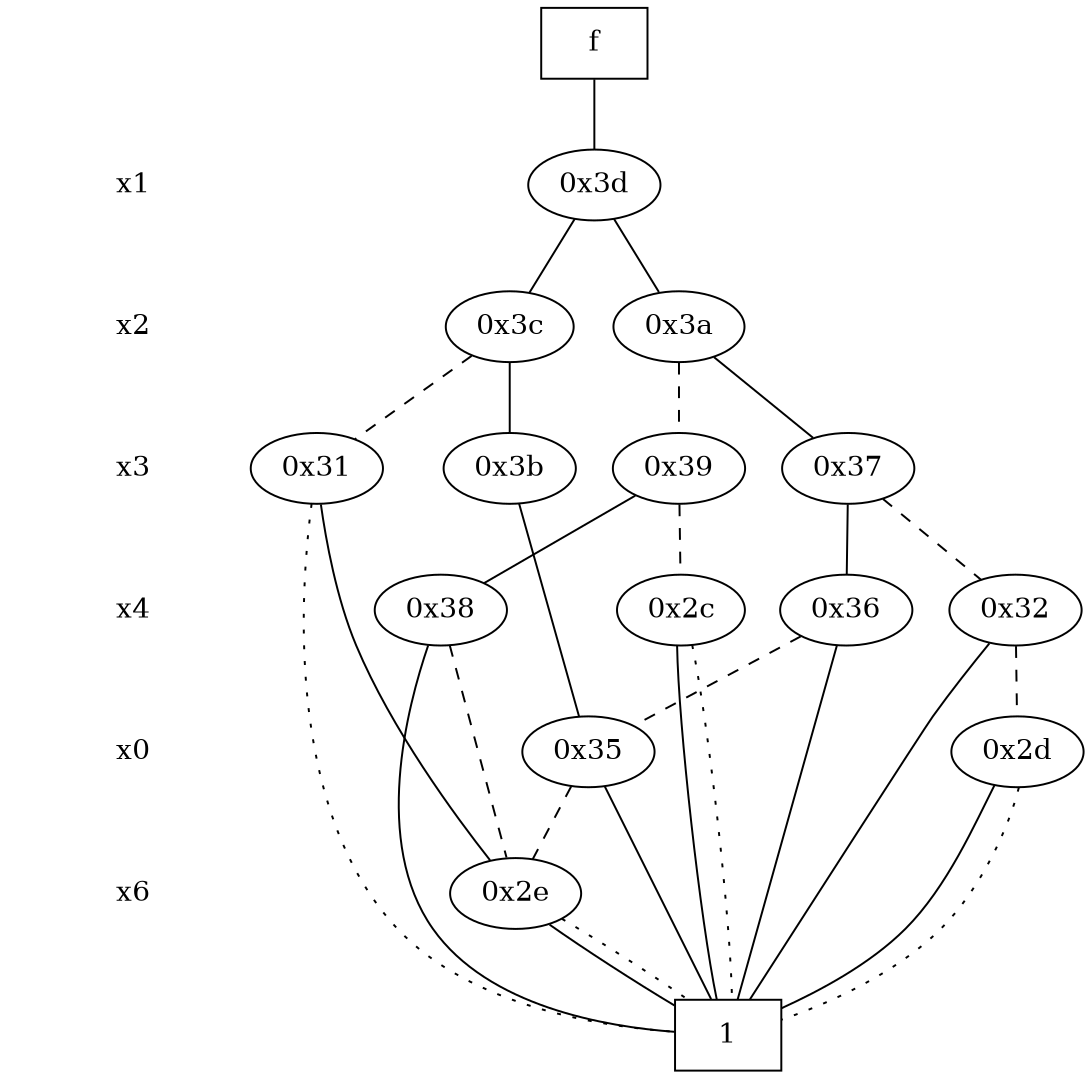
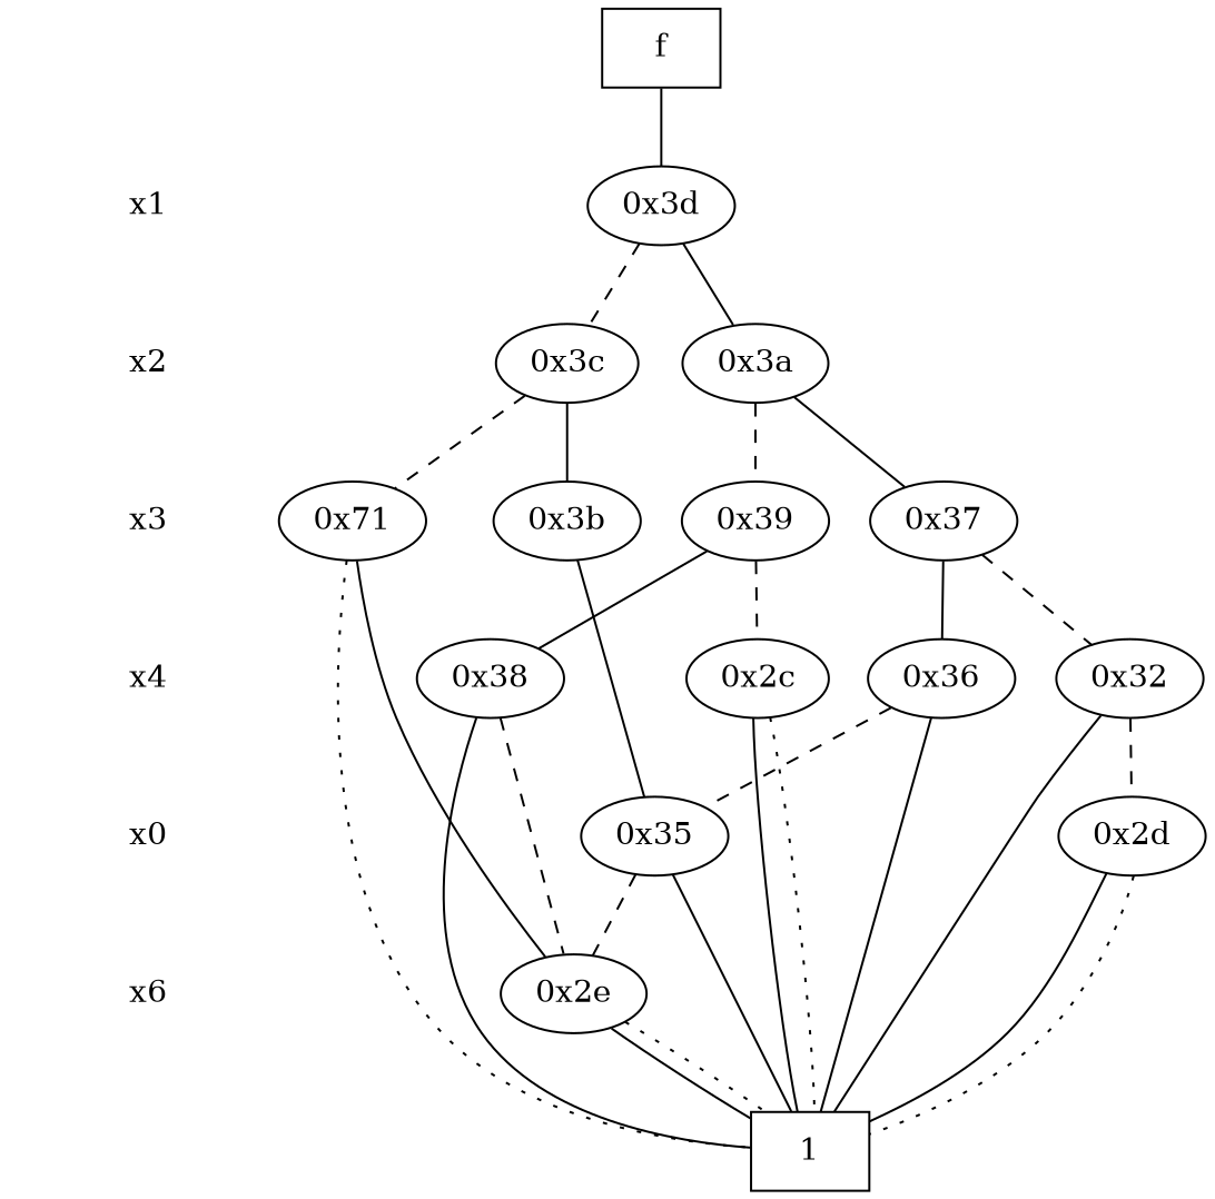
  digraph {
    edge [dir=none]
    "CONST NODES" [shape=plaintext style=invis]
    " x1 " [shape=plaintext]
    " x2 " [shape=plaintext]
    " x3 " [shape=plaintext]
    " x4 " [shape=plaintext]
    n6 [label=x0 shape=plaintext]
    " x6 " [shape=plaintext]
    "  f  " [shape=box]
    "0x3d"
    "0x3c"
    "0x3a"
    "0x3b"
-   "0x31"
+   "0x31" [label="0x71"]
    "0x39"
    "0x37"
    "0x32"
    "0x38"
    "0x36"
    "0x2c"
    "0x35"
    "0x2d"
    "0x2e"
    n23 [label=1 shape=box]
    subgraph sub_1 {
      "CONST NODES"
      " x1 "
      " x2 "
      " x3 "
      " x4 "
      n6
      " x6 "
    }
    subgraph sub_2 {
      rank=same
      "  f  "
    }
    subgraph sub_3 {
      rank=same
      " x1 "
      "0x3d"
    }
    subgraph sub_4 {
      rank=same
      " x2 "
      "0x3c"
      "0x3a"
    }
    subgraph sub_5 {
      rank=same
      " x3 "
      "0x3b"
      "0x31"
      "0x39"
      "0x37"
    }
    subgraph sub_6 {
      rank=same
      " x4 "
      "0x32"
      "0x38"
      "0x36"
      "0x2c"
    }
    subgraph sub_7 {
      rank=same
      n6
      "0x35"
      "0x2d"
    }
    subgraph sub_8 {
      rank=same
      " x6 "
      "0x2e"
    }
    subgraph sub_9 {
      rank=same
      "CONST NODES"
      subgraph sub_10 {
        rank=same
        n23
      }
    }
    " x1 " -> " x2 " [style=invis]
    " x2 " -> " x3 " [style=invis]
    " x3 " -> " x4 " [style=invis]
    " x4 " -> n6 [style=invis]
    n6 -> " x6 " [style=invis]
    " x6 " -> "CONST NODES" [style=invis]
    "  f  " -> "0x3d" [style=solid]
-   "0x3d" -> "0x3c" [style=solid]
+   "0x3d" -> "0x3c" [style=dashed]
    "0x3d" -> "0x3a"
    "0x3c" -> "0x3b"
    "0x3c" -> "0x31" [style=dashed]
    "0x3a" -> "0x39" [style=dashed]
    "0x3a" -> "0x37"
    "0x3b" -> "0x35"
    "0x31" -> "0x2e"
    "0x31" -> n23 [style=dotted]
    "0x39" -> "0x38"
    "0x39" -> "0x2c" [style=dashed]
    "0x37" -> "0x32" [style=dashed]
    "0x37" -> "0x36"
    "0x32" -> "0x2d" [style=dashed]
    "0x32" -> n23
    "0x38" -> "0x2e" [style=dashed]
    "0x38" -> n23
    "0x36" -> "0x35" [style=dashed]
    "0x36" -> n23
    "0x2c" -> n23
    "0x2c" -> n23 [style=dotted]
    "0x35" -> "0x2e" [style=dashed]
    "0x35" -> n23
    "0x2d" -> n23
    "0x2d" -> n23 [style=dotted]
    "0x2e" -> n23
    "0x2e" -> n23 [style=dotted]
  }
